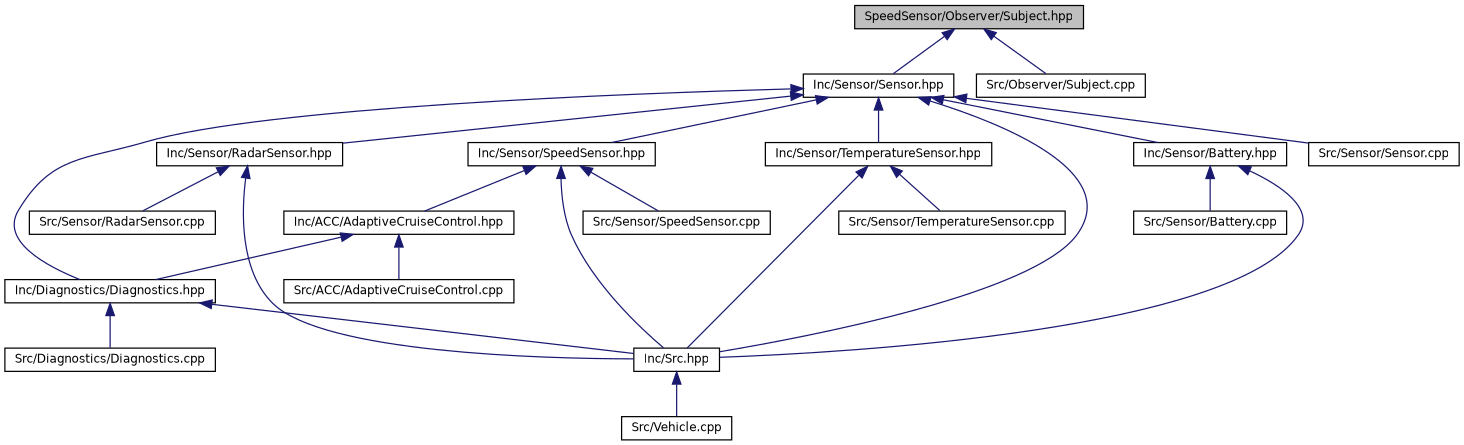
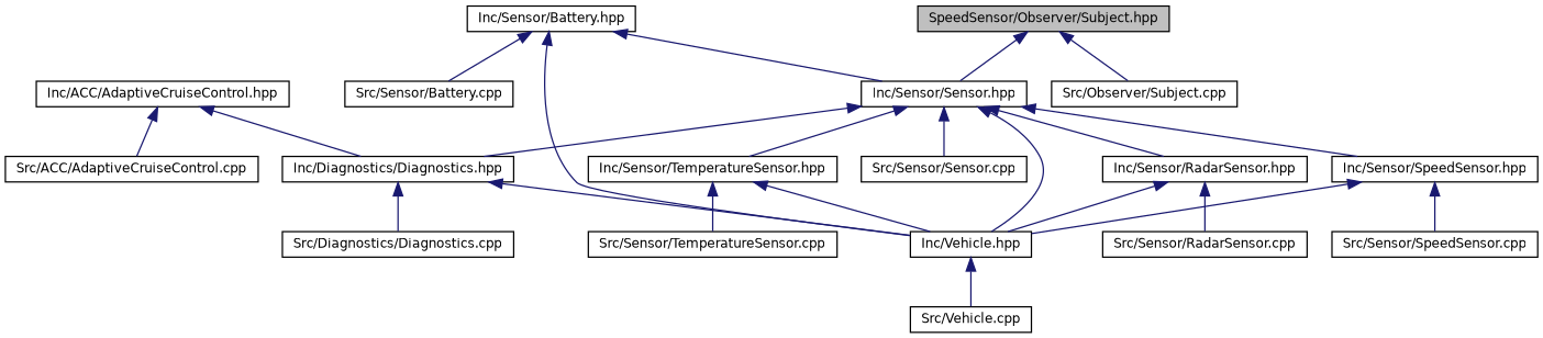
  digraph {
    node [color=black fillcolor=white fontname=Helvetica fontsize=10 shape=record style=filled]
    edge [color=midnightblue dir=back fontname=Helvetica fontsize=10 labelfontname=Helvetica labelfontsize=10 style=solid]
    n1 [fillcolor=grey75 fontcolor=black height=0.2 label="SpeedSensor/Observer/Subject.hpp" width=0.4]
    n2 [height=0.2 label="Inc/Sensor/Sensor.hpp" width=0.4]
    n3 [height=0.2 label="Src/Observer/Subject.cpp" width=0.4]
    n4 [height=0.2 label="Inc/Diagnostics/Diagnostics.hpp" width=0.4]
-   n5 [height=0.2 label="Inc/Src.hpp" width=0.4]
+   n5 [height=0.2 label="Inc/Vehicle.hpp" width=0.4]
    n6 [height=0.2 label="Inc/Sensor/Battery.hpp" width=0.4]
    n7 [height=0.2 label="Inc/Sensor/RadarSensor.hpp" width=0.4]
    n8 [height=0.2 label="Inc/Sensor/SpeedSensor.hpp" width=0.4]
    n9 [height=0.2 label="Inc/Sensor/TemperatureSensor.hpp" width=0.4]
    n10 [height=0.2 label="Src/Sensor/Sensor.cpp" width=0.4]
    n11 [height=0.2 label="Src/Diagnostics/Diagnostics.cpp" width=0.4]
    n12 [height=0.2 label="Src/Vehicle.cpp" width=0.4]
    n13 [height=0.2 label="Src/Sensor/Battery.cpp" width=0.4]
    n14 [height=0.2 label="Src/Sensor/RadarSensor.cpp" width=0.4]
    n15 [height=0.2 label="Inc/ACC/AdaptiveCruiseControl.hpp" width=0.4]
    n16 [height=0.2 label="Src/Sensor/SpeedSensor.cpp" width=0.4]
    n17 [height=0.2 label="Src/Sensor/TemperatureSensor.cpp" width=0.4]
    n18 [height=0.2 label="Src/ACC/AdaptiveCruiseControl.cpp" width=0.4]
    n1 -> n2
    n1 -> n3
    n2 -> n4
    n2 -> n5
-   n2 -> n6
+   n6 -> n2
    n2 -> n7
    n2 -> n8
    n2 -> n9
    n2 -> n10
    n4 -> n5
    n4 -> n11
    n5 -> n12
    n6 -> n5
    n6 -> n13
    n7 -> n5
    n7 -> n14
    n8 -> n5
-   n8 -> n15
    n8 -> n16
    n9 -> n5
    n9 -> n17
    n15 -> n4
    n15 -> n18
  }
